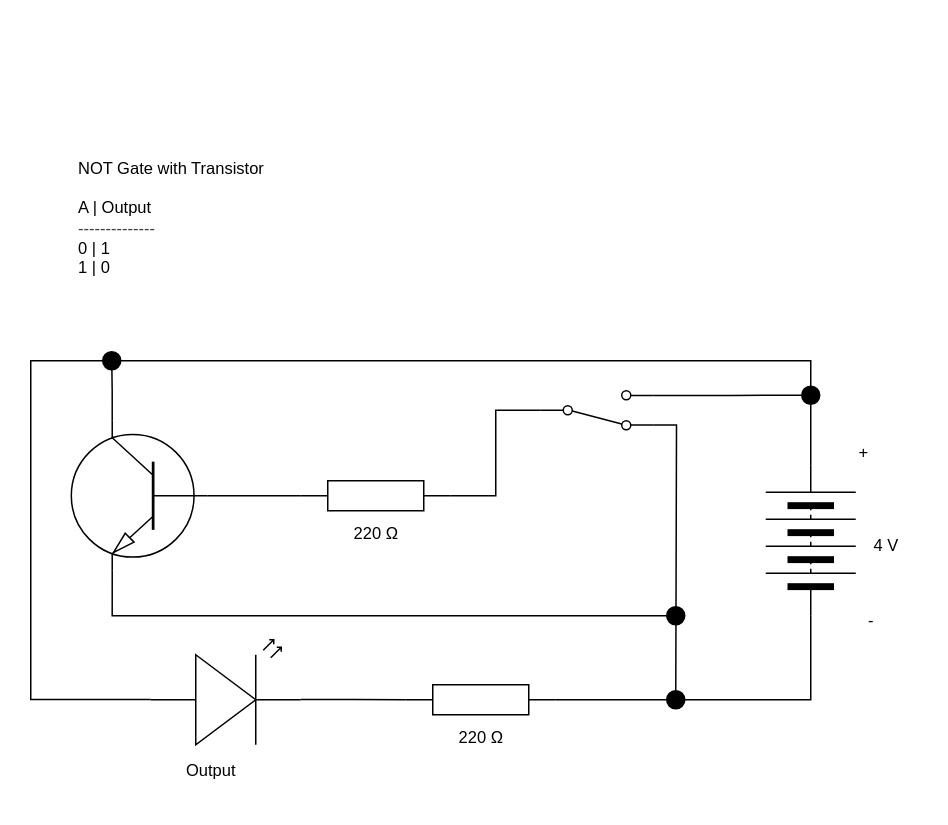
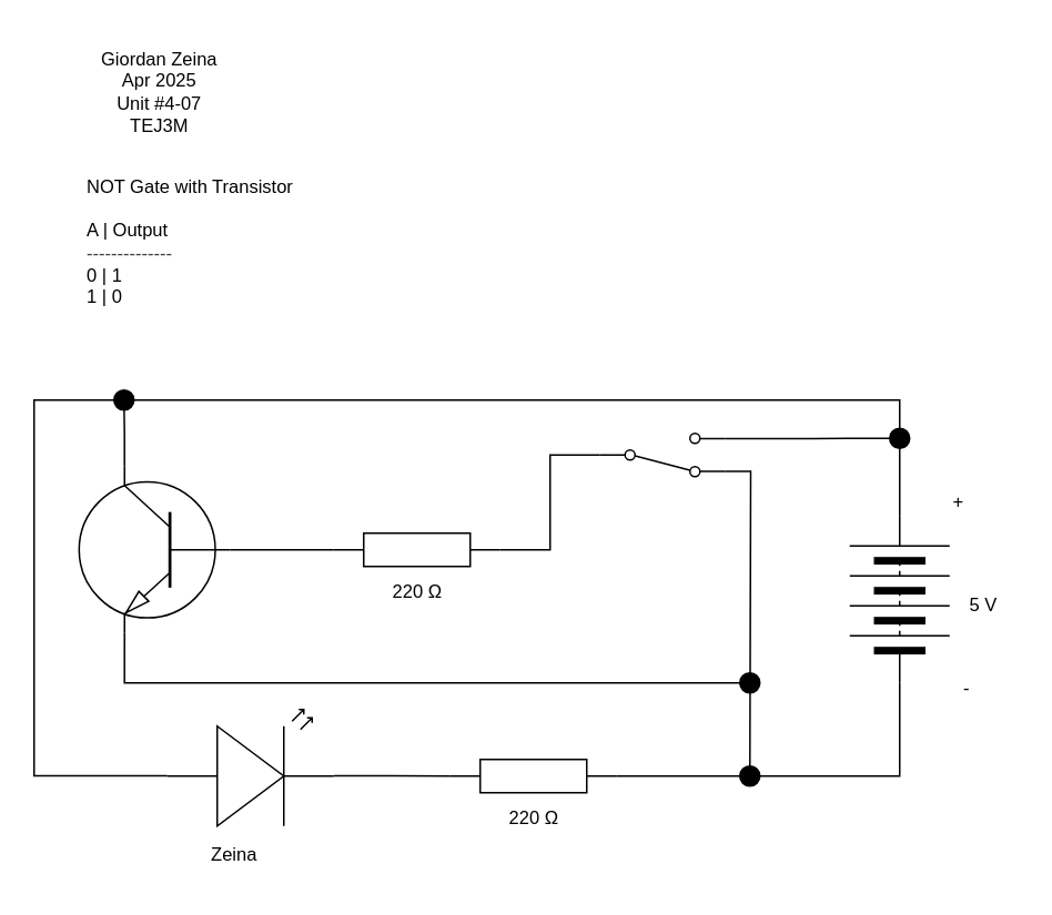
  <mxCell id="0" />
  <mxCell id="1" parent="0" />
  <mxCell id="2" value="&lt;div&gt;&lt;font color=&quot;#000000&quot;&gt;NOT Gate with Transistor&lt;/font&gt;&lt;/div&gt;&lt;div&gt;&lt;span style=&quot;background-color: light-dark(#ffffff, var(--ge-dark-color, #121212));&quot;&gt;&lt;br&gt;&lt;/span&gt;&lt;/div&gt;&lt;div&gt;&lt;span style=&quot;background-color: light-dark(#ffffff, var(--ge-dark-color, #121212));&quot;&gt;A | Output&lt;/span&gt;&lt;/div&gt;&lt;div&gt;&lt;span style=&quot;background-color: light-dark(#ffffff, var(--ge-dark-color, #121212)); color: rgb(63, 63, 63);&quot;&gt;--------------&lt;/span&gt;&lt;/div&gt;&lt;div&gt;&lt;span style=&quot;background-color: light-dark(#ffffff, var(--ge-dark-color, #121212));&quot;&gt;0 | 1&lt;/span&gt;&lt;/div&gt;&lt;div&gt;&lt;font color=&quot;#000000&quot;&gt;1 | 0&lt;/font&gt;&lt;/div&gt;" style="text;html=1;align=left;verticalAlign=middle;resizable=0;points=[];autosize=1;strokeColor=none;fillColor=none;fontFamily=Helvetica;fontSize=11;fontColor=default;labelBackgroundColor=default;" parent="1" vertex="1"><mxGeometry x="50" y="100" width="150" height="90" as="geometry" /></mxCell>
+ <mxCell id="3" value="&lt;div&gt;&lt;font color=&quot;#000000&quot;&gt;Giordan Zeina&lt;/font&gt;&lt;/div&gt;&lt;div&gt;&lt;font color=&quot;#000000&quot;&gt;Apr 2025&lt;/font&gt;&lt;/div&gt;&lt;div&gt;&lt;font color=&quot;#000000&quot;&gt;Unit #4-07&lt;/font&gt;&lt;/div&gt;&lt;div&gt;&lt;font color=&quot;#000000&quot;&gt;TEJ3M&lt;/font&gt;&lt;/div&gt;" style="text;html=1;align=center;verticalAlign=middle;resizable=0;points=[];autosize=1;strokeColor=none;fillColor=none;fontFamily=Helvetica;fontSize=11;fontColor=default;labelBackgroundColor=default;" parent="1" vertex="1"><mxGeometry x="50" y="20" width="90" height="70" as="geometry" /></mxCell>
  <mxCell id="4" value="" style="pointerEvents=1;verticalLabelPosition=bottom;shadow=0;dashed=0;align=center;html=1;verticalAlign=top;shape=mxgraph.electrical.resistors.resistor_1;" vertex="1" parent="1"><mxGeometry x="200" y="320" width="100" height="20" as="geometry" /></mxCell>
  <mxCell id="5" style="edgeStyle=orthogonalEdgeStyle;shape=connector;rounded=0;html=1;exitX=1;exitY=0.5;exitDx=0;exitDy=0;exitPerimeter=0;entryX=0;entryY=0.5;entryDx=0;entryDy=0;strokeColor=default;align=center;verticalAlign=middle;fontFamily=Helvetica;fontSize=11;fontColor=default;labelBackgroundColor=default;endArrow=none;endFill=0;" edge="1" parent="1" source="6" target="11"><mxGeometry relative="1" as="geometry" /></mxCell>
  <mxCell id="6" value="" style="pointerEvents=1;verticalLabelPosition=bottom;shadow=0;dashed=0;align=center;html=1;verticalAlign=top;shape=mxgraph.electrical.resistors.resistor_1;" vertex="1" parent="1"><mxGeometry x="270" y="456" width="100" height="20" as="geometry" /></mxCell>
  <mxCell id="7" style="edgeStyle=orthogonalEdgeStyle;shape=connector;rounded=0;html=1;exitX=0.7;exitY=0;exitDx=0;exitDy=0;exitPerimeter=0;strokeColor=default;align=center;verticalAlign=middle;fontFamily=Helvetica;fontSize=11;fontColor=default;labelBackgroundColor=default;endArrow=oval;endFill=1;endSize=12;" edge="1" parent="1" source="10"><mxGeometry relative="1" as="geometry"><mxPoint x="74" y="240" as="targetPoint" /></mxGeometry></mxCell>
  <mxCell id="8" style="edgeStyle=orthogonalEdgeStyle;shape=connector;rounded=0;html=1;exitX=0.7;exitY=1;exitDx=0;exitDy=0;exitPerimeter=0;strokeColor=default;align=center;verticalAlign=middle;fontFamily=Helvetica;fontSize=11;fontColor=default;labelBackgroundColor=default;endArrow=oval;endFill=1;endSize=12;" edge="1" parent="1" source="10"><mxGeometry relative="1" as="geometry"><mxPoint x="450" y="410" as="targetPoint" /><Array as="points"><mxPoint x="74" y="410" /></Array></mxGeometry></mxCell>
  <mxCell id="9" value="" style="edgeStyle=orthogonalEdgeStyle;shape=connector;rounded=0;html=1;strokeColor=default;align=center;verticalAlign=middle;fontFamily=Helvetica;fontSize=11;fontColor=default;labelBackgroundColor=default;endArrow=none;endFill=0;endSize=12;" edge="1" parent="1" source="10" target="4"><mxGeometry relative="1" as="geometry" /></mxCell>
  <mxCell id="10" value="" style="verticalLabelPosition=bottom;shadow=0;dashed=0;align=center;html=1;verticalAlign=top;shape=mxgraph.electrical.transistors.npn_transistor_1;rotation=-180;flipH=0;flipV=1;" vertex="1" parent="1"><mxGeometry x="45" y="280" width="95" height="100" as="geometry" /></mxCell>
  <mxCell id="11" value="" style="pointerEvents=1;verticalLabelPosition=bottom;shadow=0;dashed=0;align=center;html=1;verticalAlign=top;shape=mxgraph.electrical.miscellaneous.batteryStack;rotation=-90;" vertex="1" parent="1"><mxGeometry x="490" y="330" width="100" height="60" as="geometry" /></mxCell>
  <mxCell id="12" value="" style="verticalLabelPosition=bottom;shadow=0;dashed=0;align=center;html=1;verticalAlign=top;shape=mxgraph.electrical.opto_electronics.led_2;pointerEvents=1;" vertex="1" parent="1"><mxGeometry x="100" y="426" width="100" height="70" as="geometry" /></mxCell>
  <mxCell id="13" style="edgeStyle=orthogonalEdgeStyle;html=1;exitX=1;exitY=0.57;exitDx=0;exitDy=0;exitPerimeter=0;entryX=0;entryY=0.5;entryDx=0;entryDy=0;entryPerimeter=0;rounded=0;endArrow=none;endFill=0;" edge="1" parent="1" source="12" target="6"><mxGeometry relative="1" as="geometry" /></mxCell>
  <mxCell id="14" style="edgeStyle=orthogonalEdgeStyle;shape=connector;rounded=0;html=1;exitX=1;exitY=0.12;exitDx=0;exitDy=0;strokeColor=default;align=center;verticalAlign=middle;fontFamily=Helvetica;fontSize=11;fontColor=default;labelBackgroundColor=default;endArrow=oval;endFill=1;endSize=12;" edge="1" parent="1" source="15"><mxGeometry relative="1" as="geometry"><mxPoint x="540" y="263" as="targetPoint" /></mxGeometry></mxCell>
  <mxCell id="15" value="" style="html=1;shape=mxgraph.electrical.electro-mechanical.twoWaySwitch;aspect=fixed;elSwitchState=2;rotation=0;flipV=1;" vertex="1" parent="1"><mxGeometry x="360" y="260" width="75" height="26" as="geometry" /></mxCell>
  <mxCell id="16" style="edgeStyle=orthogonalEdgeStyle;shape=connector;rounded=0;html=1;exitX=0;exitY=0.5;exitDx=0;exitDy=0;entryX=1;entryY=0.5;entryDx=0;entryDy=0;entryPerimeter=0;strokeColor=default;align=center;verticalAlign=middle;fontFamily=Helvetica;fontSize=11;fontColor=default;labelBackgroundColor=default;endArrow=none;endFill=0;" edge="1" parent="1" source="15" target="4"><mxGeometry relative="1" as="geometry" /></mxCell>
  <mxCell id="17" style="edgeStyle=orthogonalEdgeStyle;shape=connector;rounded=0;html=1;exitX=1;exitY=0.88;exitDx=0;exitDy=0;strokeColor=default;align=center;verticalAlign=middle;fontFamily=Helvetica;fontSize=11;fontColor=default;labelBackgroundColor=default;endArrow=oval;endFill=1;endSize=12;" edge="1" parent="1" source="15"><mxGeometry relative="1" as="geometry"><mxPoint x="450" y="466" as="targetPoint" /></mxGeometry></mxCell>
  <mxCell id="18" style="edgeStyle=orthogonalEdgeStyle;shape=connector;rounded=0;html=1;exitX=1;exitY=0.5;exitDx=0;exitDy=0;entryX=0;entryY=0.57;entryDx=0;entryDy=0;entryPerimeter=0;strokeColor=default;align=center;verticalAlign=middle;fontFamily=Helvetica;fontSize=11;fontColor=default;labelBackgroundColor=default;endArrow=none;endFill=0;" edge="1" parent="1" source="11" target="12"><mxGeometry relative="1" as="geometry"><Array as="points"><mxPoint x="540" y="240" /><mxPoint x="20" y="240" /><mxPoint x="20" y="466" /></Array></mxGeometry></mxCell>
- <mxCell id="19" value="Output" style="text;html=1;align=center;verticalAlign=middle;resizable=0;points=[];autosize=1;strokeColor=none;fillColor=none;fontFamily=Helvetica;fontSize=11;fontColor=default;labelBackgroundColor=default;" vertex="1" parent="1"><mxGeometry x="110" y="498" width="60" height="30" as="geometry" /></mxCell>
+ <mxCell id="19" value="Zeina" style="text;html=1;align=center;verticalAlign=middle;resizable=0;points=[];autosize=1;strokeColor=none;fillColor=none;fontFamily=Helvetica;fontSize=11;fontColor=default;labelBackgroundColor=default;" vertex="1" parent="1"><mxGeometry x="110" y="498" width="60" height="30" as="geometry" /></mxCell>
  <mxCell id="20" value="220&amp;nbsp;Ω" style="text;html=1;align=center;verticalAlign=middle;resizable=0;points=[];autosize=1;strokeColor=none;fillColor=none;fontFamily=Helvetica;fontSize=11;fontColor=default;labelBackgroundColor=default;" vertex="1" parent="1"><mxGeometry x="225" y="340" width="50" height="30" as="geometry" /></mxCell>
  <mxCell id="21" value="220&amp;nbsp;Ω" style="text;html=1;align=center;verticalAlign=middle;resizable=0;points=[];autosize=1;strokeColor=none;fillColor=none;fontFamily=Helvetica;fontSize=11;fontColor=default;labelBackgroundColor=default;" vertex="1" parent="1"><mxGeometry x="295" y="476" width="50" height="30" as="geometry" /></mxCell>
  <mxCell id="22" value="+" style="text;html=1;align=center;verticalAlign=middle;resizable=0;points=[];autosize=1;strokeColor=none;fillColor=none;fontFamily=Helvetica;fontSize=11;fontColor=default;labelBackgroundColor=default;" vertex="1" parent="1"><mxGeometry x="560" y="286" width="30" height="30" as="geometry" /></mxCell>
  <mxCell id="23" value="-" style="text;html=1;align=center;verticalAlign=middle;resizable=0;points=[];autosize=1;strokeColor=none;fillColor=none;fontFamily=Helvetica;fontSize=11;fontColor=default;labelBackgroundColor=default;" vertex="1" parent="1"><mxGeometry x="565" y="398" width="30" height="30" as="geometry" /></mxCell>
- <mxCell id="24" value="4 V" style="text;html=1;align=center;verticalAlign=middle;resizable=0;points=[];autosize=1;strokeColor=none;fillColor=none;fontFamily=Helvetica;fontSize=11;fontColor=default;labelBackgroundColor=default;" vertex="1" parent="1"><mxGeometry x="570" y="348" width="40" height="30" as="geometry" /></mxCell>
+ <mxCell id="24" value="5 V" style="text;html=1;align=center;verticalAlign=middle;resizable=0;points=[];autosize=1;strokeColor=none;fillColor=none;fontFamily=Helvetica;fontSize=11;fontColor=default;labelBackgroundColor=default;" vertex="1" parent="1"><mxGeometry x="570" y="348" width="40" height="30" as="geometry" /></mxCell>
